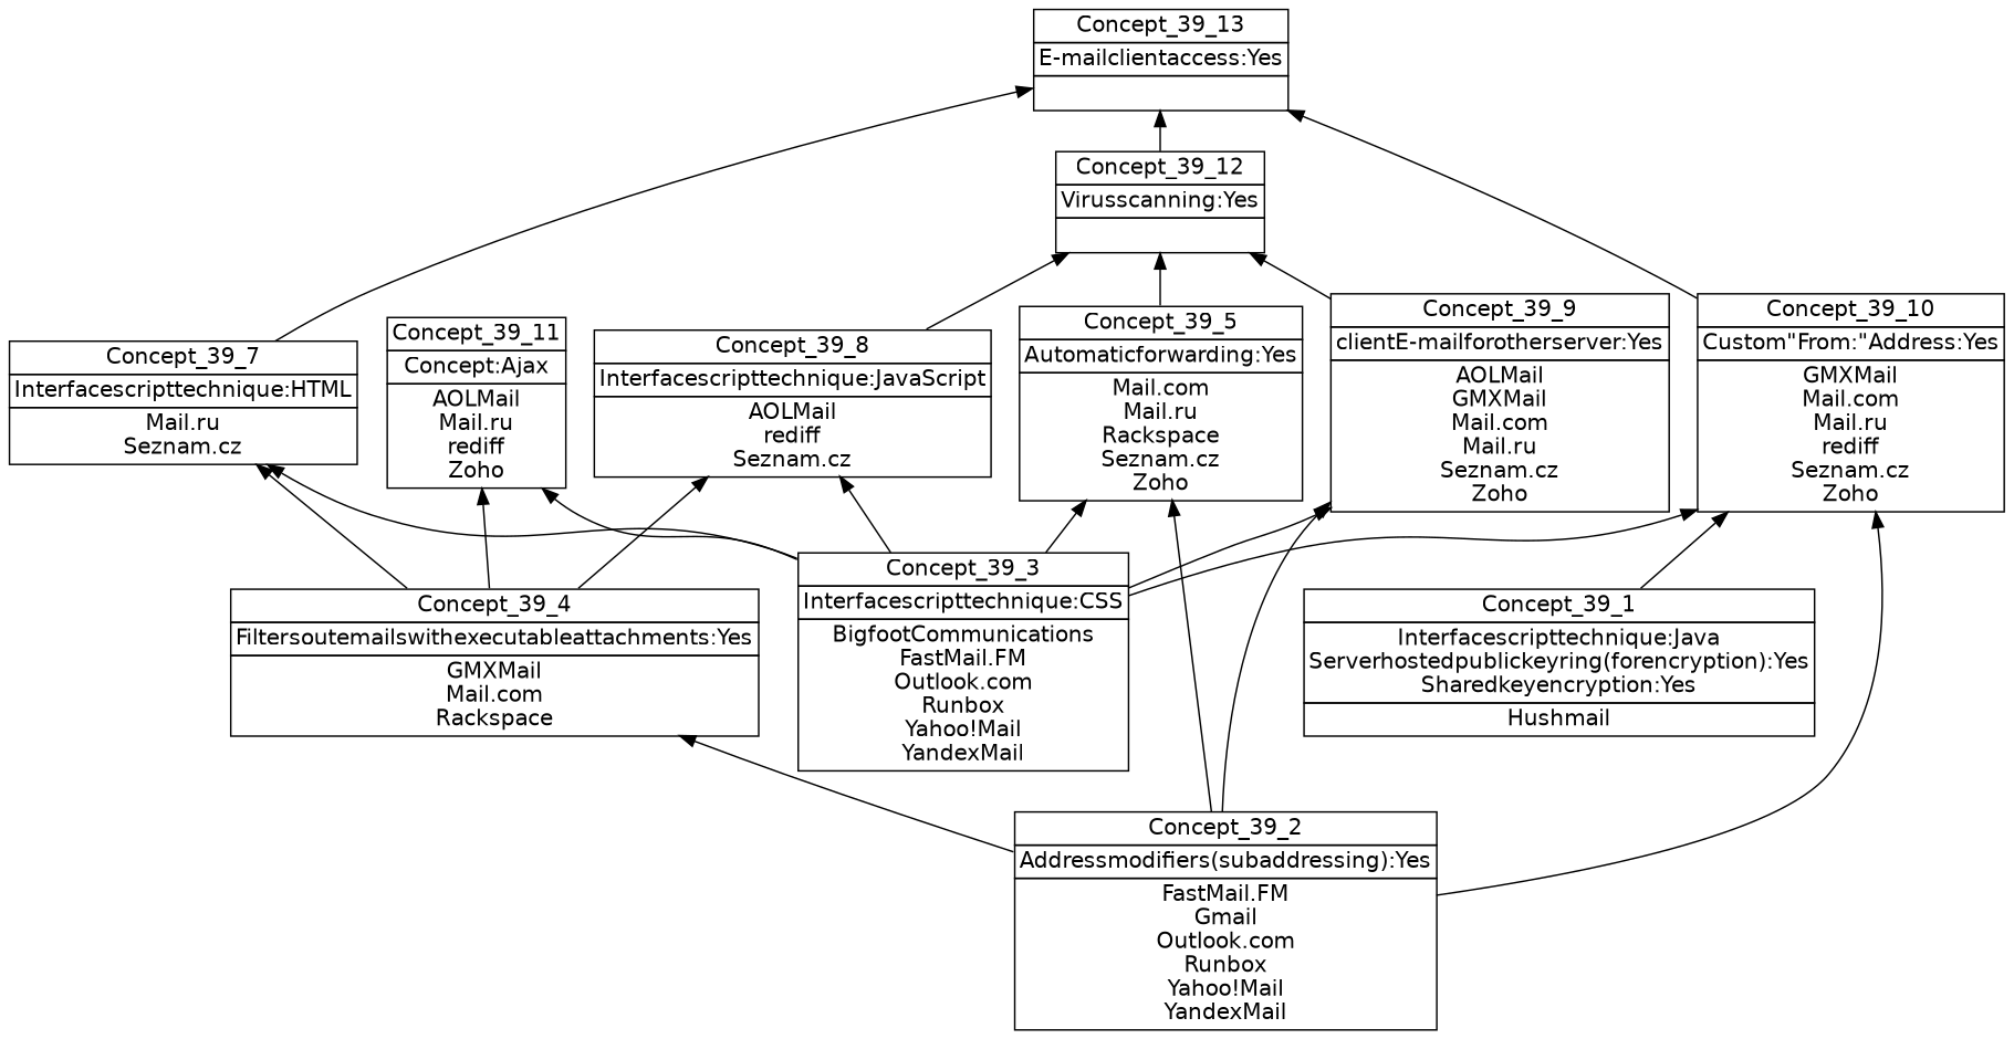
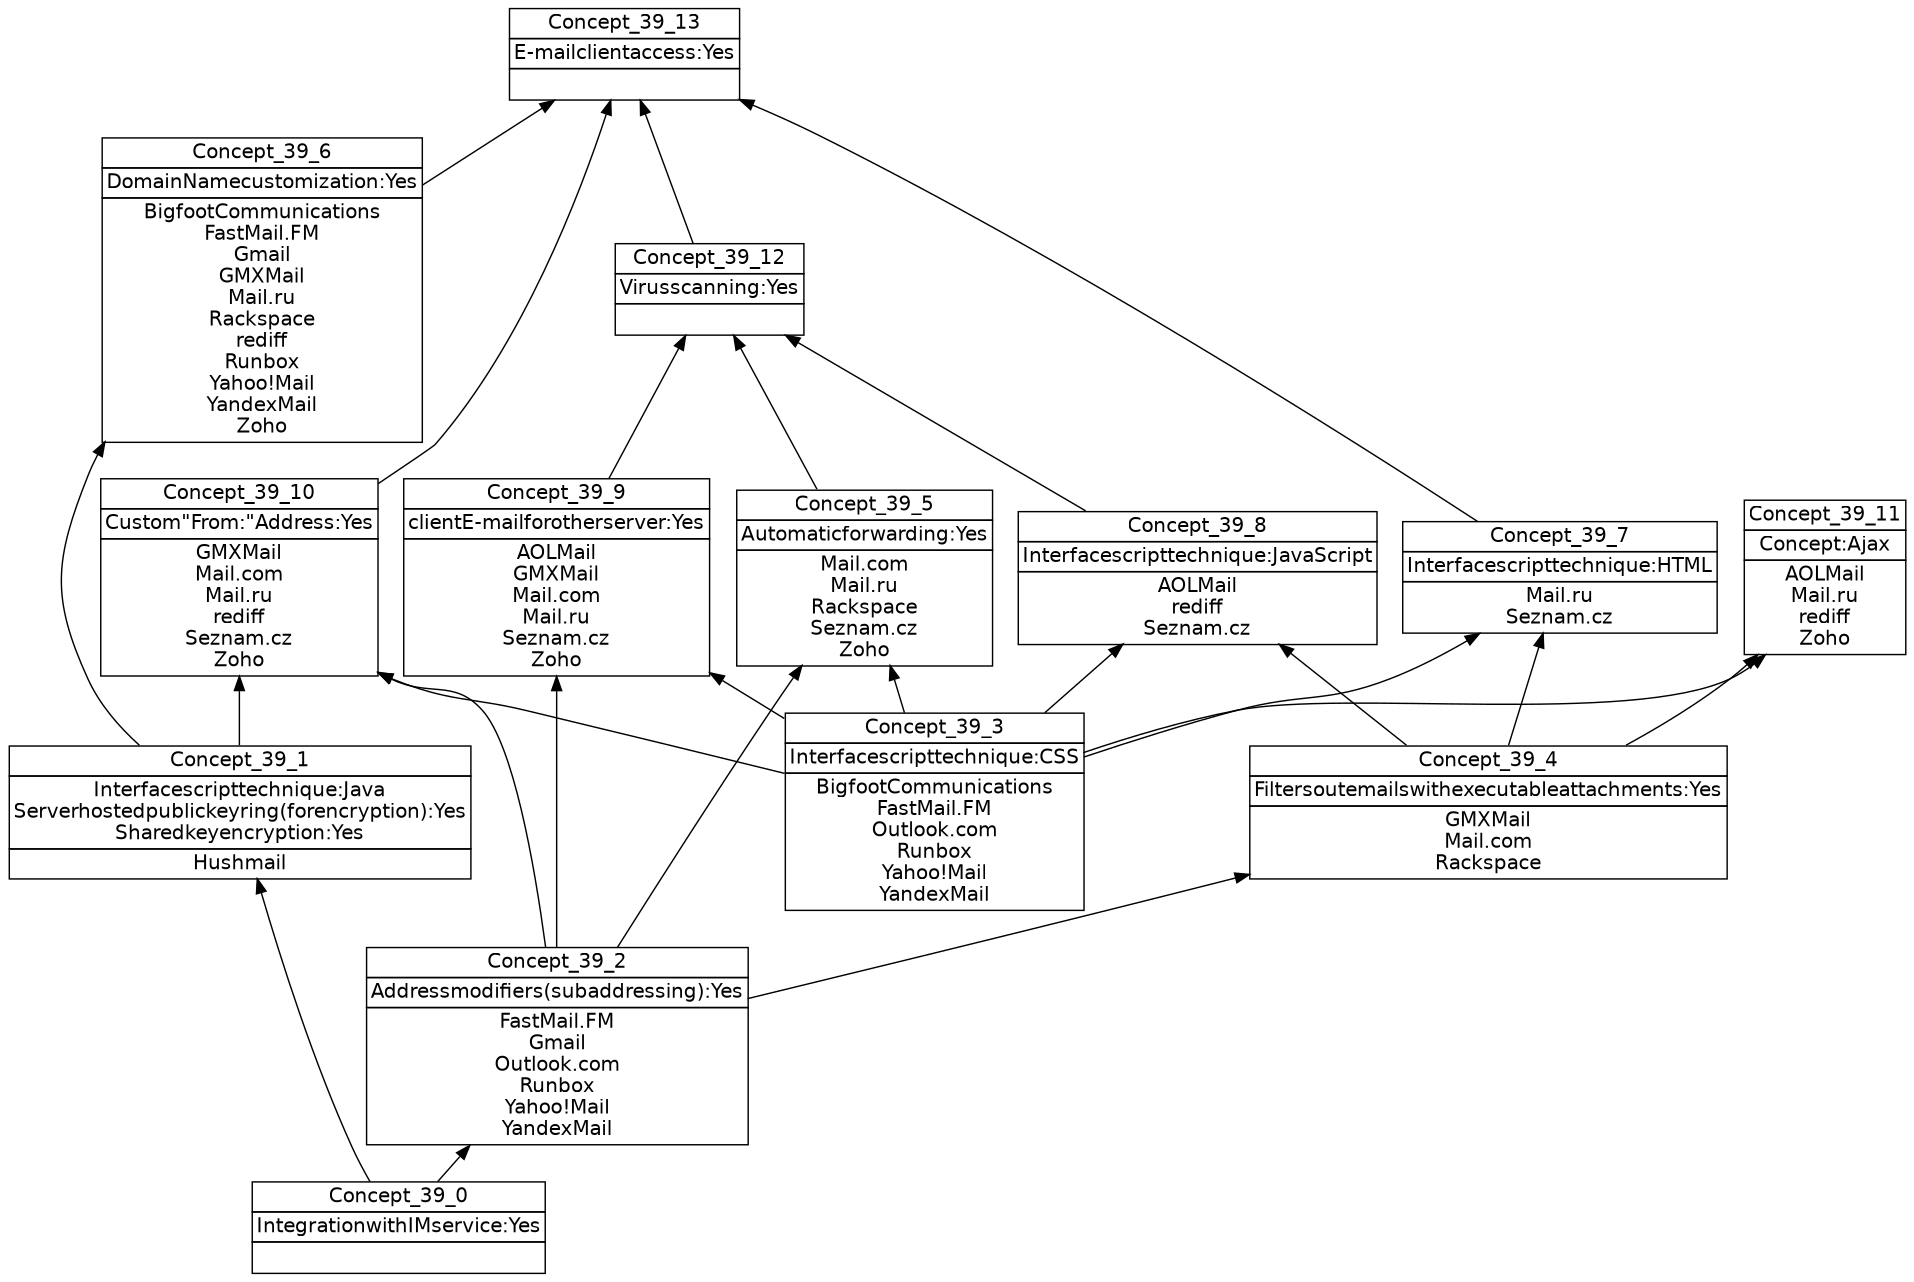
  digraph {
    nodesep=0.2
    rankdir=BT
    ranksep=0.3
    node [fontname="DejaVu Sans" margin="0.03,0.03" shape=none]
    edge [headport=p tailport=p]
+   n1 [label=<<table border="0" cellborder="1" cellspacing="0" port="p"><tr><td>Concept_39_0</td></tr><tr><td>IntegrationwithIMservice:Yes<br/></td></tr><tr><td><br/></td></tr></table>>]
    n2 [label=<<table border="0" cellborder="1" cellspacing="0" port="p"><tr><td>Concept_39_1</td></tr><tr><td>Interfacescripttechnique:Java<br/>Serverhostedpublickeyring(forencryption):Yes<br/>Sharedkeyencryption:Yes<br/></td></tr><tr><td>Hushmail<br/></td></tr></table>>]
    n3 [label=<<table border="0" cellborder="1" cellspacing="0" port="p"><tr><td>Concept_39_2</td></tr><tr><td>Addressmodifiers(subaddressing):Yes<br/></td></tr><tr><td>FastMail.FM<br/>Gmail<br/>Outlook.com<br/>Runbox<br/>Yahoo!Mail<br/>YandexMail<br/></td></tr></table>>]
+   n4 [label=<<table border="0" cellborder="1" cellspacing="0" port="p"><tr><td>Concept_39_6</td></tr><tr><td>DomainNamecustomization:Yes<br/></td></tr><tr><td>BigfootCommunications<br/>FastMail.FM<br/>Gmail<br/>GMXMail<br/>Mail.ru<br/>Rackspace<br/>rediff<br/>Runbox<br/>Yahoo!Mail<br/>YandexMail<br/>Zoho<br/></td></tr></table>>]
    n5 [label=<<table border="0" cellborder="1" cellspacing="0" port="p"><tr><td>Concept_39_10</td></tr><tr><td>Custom"From:"Address:Yes<br/></td></tr><tr><td>GMXMail<br/>Mail.com<br/>Mail.ru<br/>rediff<br/>Seznam.cz<br/>Zoho<br/></td></tr></table>>]
    n6 [label=<<table border="0" cellborder="1" cellspacing="0" port="p"><tr><td>Concept_39_3</td></tr><tr><td>Interfacescripttechnique:CSS<br/></td></tr><tr><td>BigfootCommunications<br/>FastMail.FM<br/>Outlook.com<br/>Runbox<br/>Yahoo!Mail<br/>YandexMail<br/></td></tr></table>>]
    n7 [label=<<table border="0" cellborder="1" cellspacing="0" port="p"><tr><td>Concept_39_7</td></tr><tr><td>Interfacescripttechnique:HTML<br/></td></tr><tr><td>Mail.ru<br/>Seznam.cz<br/></td></tr></table>>]
    n8 [label=<<table border="0" cellborder="1" cellspacing="0" port="p"><tr><td>Concept_39_5</td></tr><tr><td>Automaticforwarding:Yes<br/></td></tr><tr><td>Mail.com<br/>Mail.ru<br/>Rackspace<br/>Seznam.cz<br/>Zoho<br/></td></tr></table>>]
    n9 [label=<<table border="0" cellborder="1" cellspacing="0" port="p"><tr><td>Concept_39_9</td></tr><tr><td>clientE-mailforotherserver:Yes<br/></td></tr><tr><td>AOLMail<br/>GMXMail<br/>Mail.com<br/>Mail.ru<br/>Seznam.cz<br/>Zoho<br/></td></tr></table>>]
    n10 [label=<<table border="0" cellborder="1" cellspacing="0" port="p"><tr><td>Concept_39_8</td></tr><tr><td>Interfacescripttechnique:JavaScript<br/></td></tr><tr><td>AOLMail<br/>rediff<br/>Seznam.cz<br/></td></tr></table>>]
    n11 [label=<<table border="0" cellborder="1" cellspacing="0" port="p"><tr><td>Concept_39_11</td></tr><tr><td>Concept:Ajax<br/></td></tr><tr><td>AOLMail<br/>Mail.ru<br/>rediff<br/>Zoho<br/></td></tr></table>>]
    n12 [label=<<table border="0" cellborder="1" cellspacing="0" port="p"><tr><td>Concept_39_4</td></tr><tr><td>Filtersoutemailswithexecutableattachments:Yes<br/></td></tr><tr><td>GMXMail<br/>Mail.com<br/>Rackspace<br/></td></tr></table>>]
    n13 [label=<<table border="0" cellborder="1" cellspacing="0" port="p"><tr><td>Concept_39_13</td></tr><tr><td>E-mailclientaccess:Yes<br/></td></tr><tr><td><br/></td></tr></table>>]
    n14 [label=<<table border="0" cellborder="1" cellspacing="0" port="p"><tr><td>Concept_39_12</td></tr><tr><td>Virusscanning:Yes<br/></td></tr><tr><td><br/></td></tr></table>>]
+   n1 -> n2
+   n1 -> n3
+   n2 -> n4
    n2 -> n5
    n3 -> n5
    n3 -> n8
    n3 -> n9
    n3 -> n12
+   n4 -> n13
    n5 -> n13
    n6 -> n5
    n6 -> n7
    n6 -> n8
    n6 -> n9
    n6 -> n10
    n6 -> n11
    n7 -> n13
    n8 -> n14
    n9 -> n14
    n10 -> n14
    n12 -> n7
    n12 -> n10
    n12 -> n11
    n14 -> n13
  }
